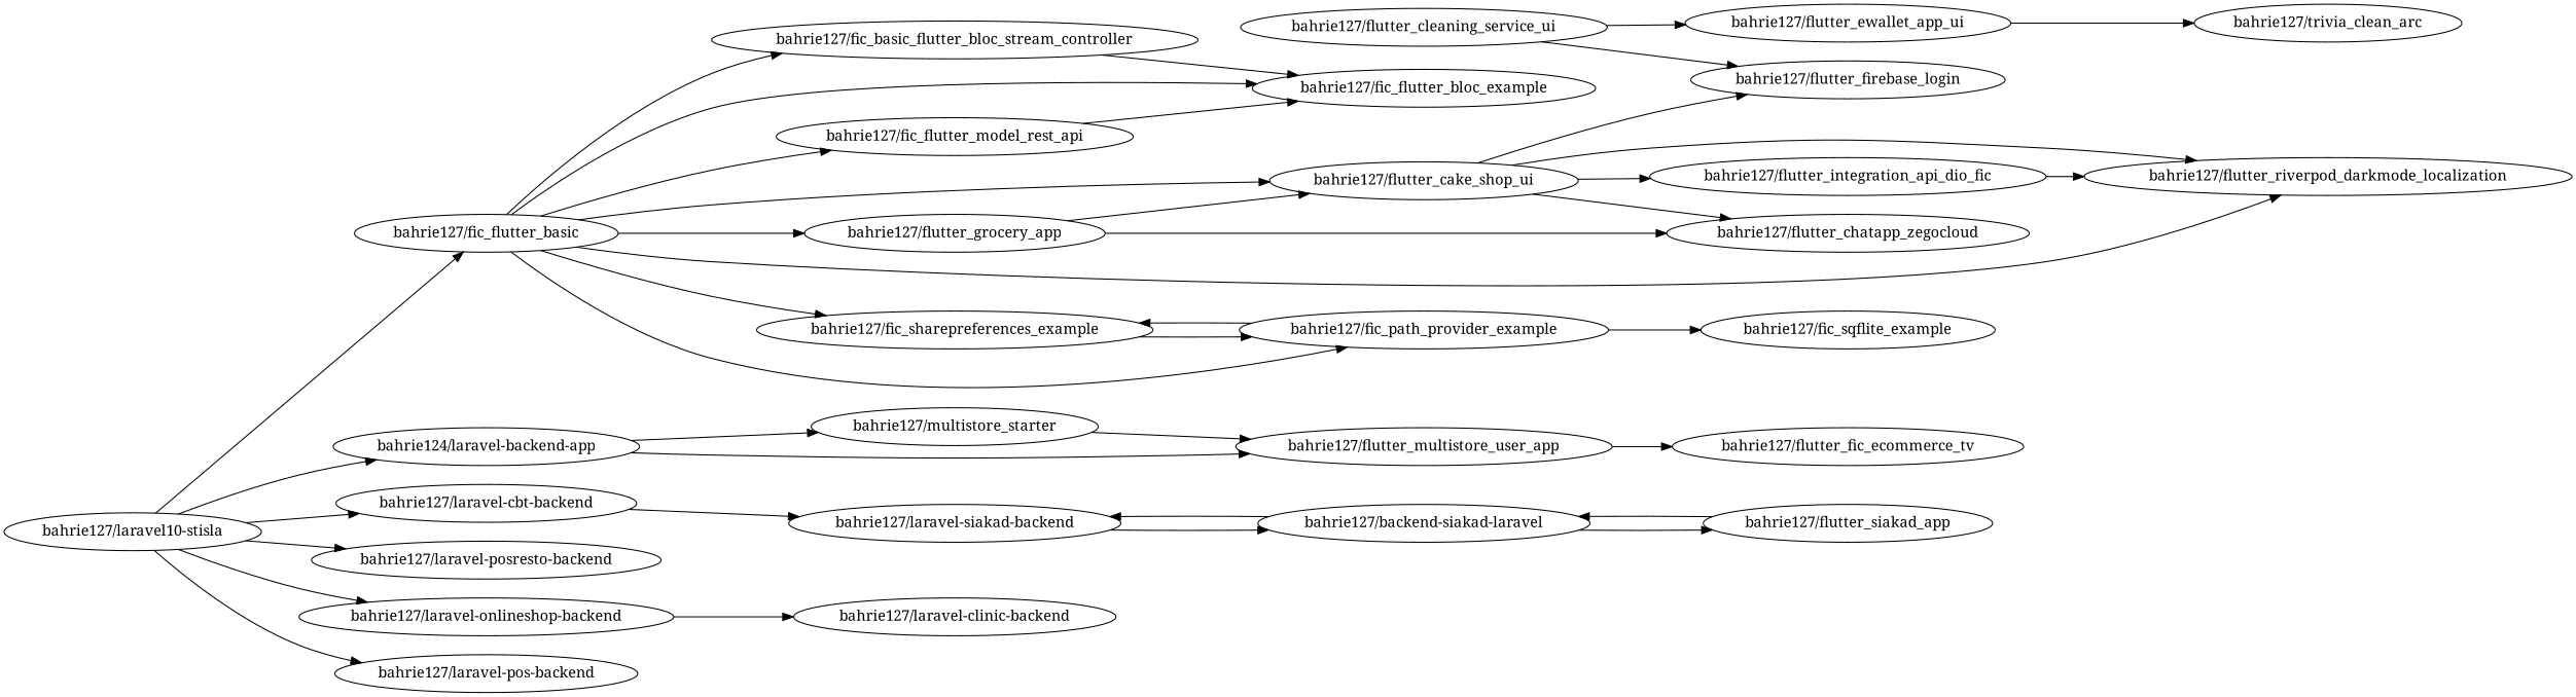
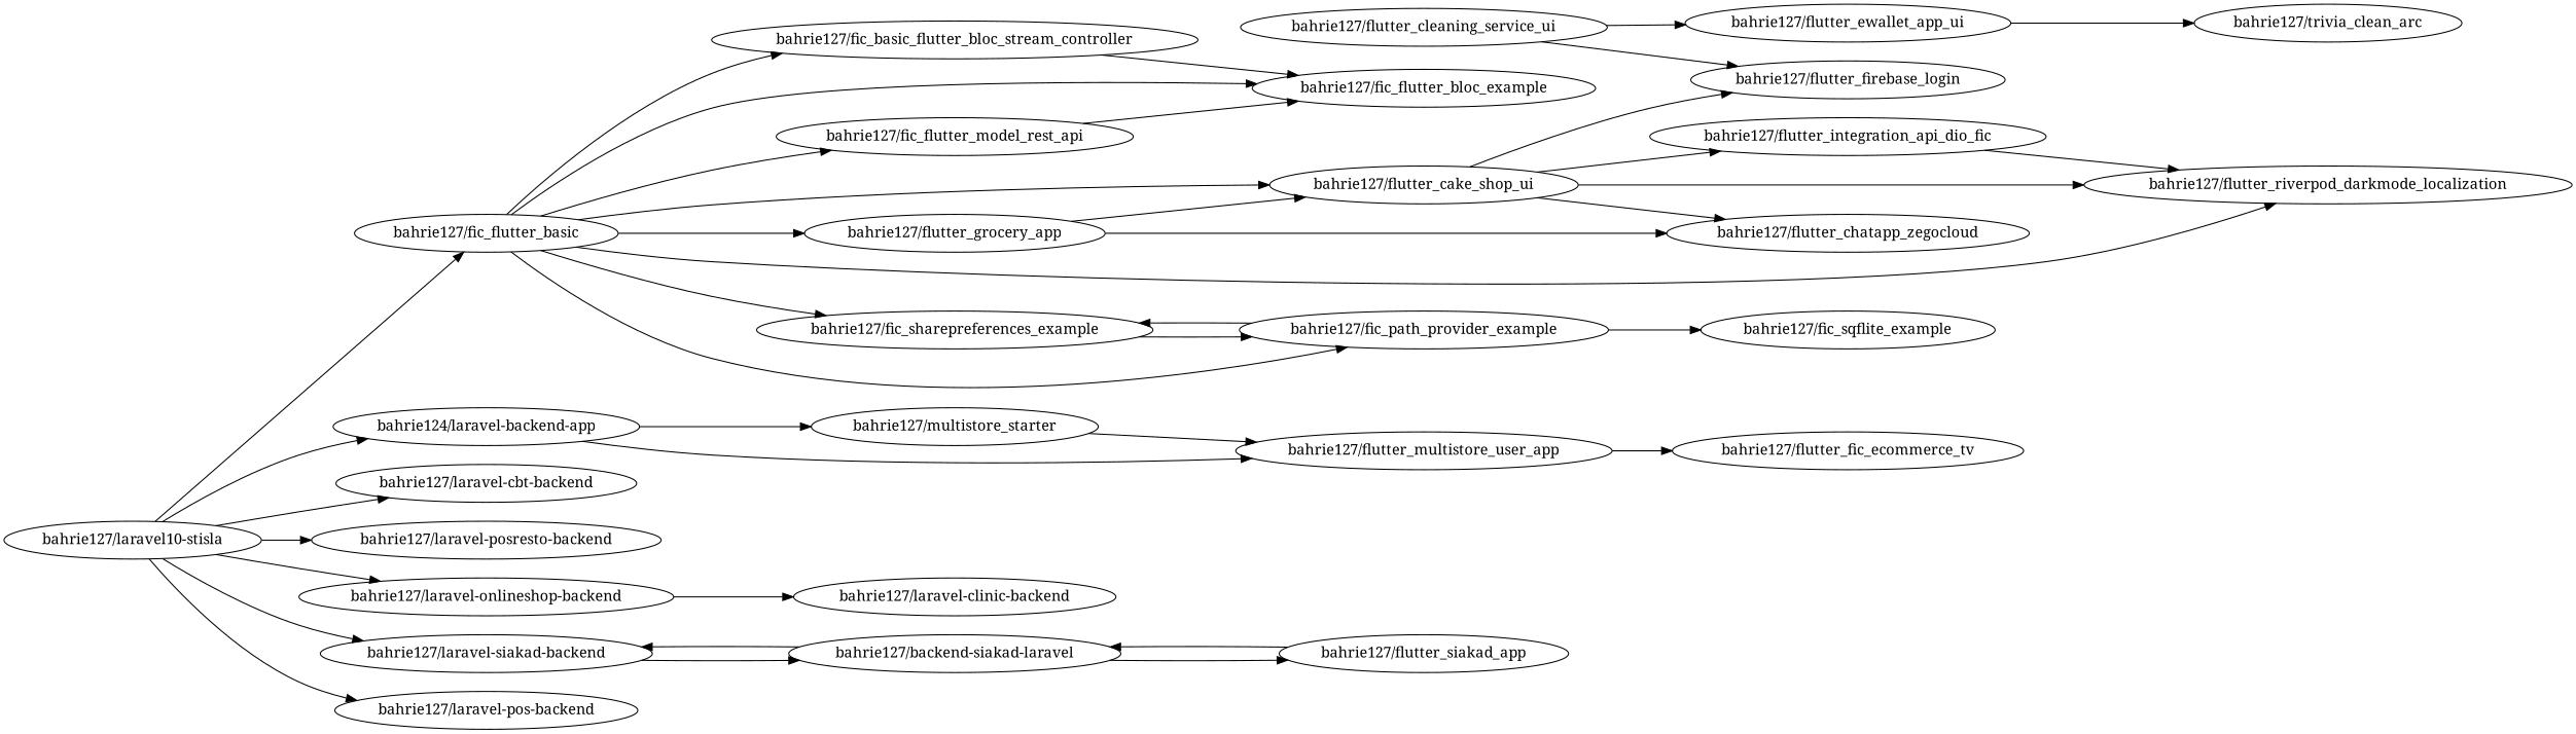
  digraph {
    fontname="Noto Serif"
    rankdir=LR
    node [fontname="Noto Serif"]
    edge [fontname="Noto Serif"]
    "bahrie127/flutter_integration_api_dio_fic" [l="2.253,44.526"]
    "bahrie127/flutter_riverpod_darkmode_localization" [l="2.266,44.512"]
    "bahrie127/fic_flutter_basic" [l="2.277,44.489"]
    "bahrie127/fic_sharepreferences_example" [l="2.27,44.468"]
    "bahrie127/fic_path_provider_example" [l="2.253,44.47"]
    "bahrie127/fic_flutter_model_rest_api" [l="2.297,44.48"]
    "bahrie127/fic_basic_flutter_bloc_stream_controller" [l="2.292,44.506"]
    "bahrie127/flutter_grocery_app" [l="2.242,44.493"]
    "bahrie127/fic_flutter_bloc_example" [l="2.3,44.494"]
    "bahrie127/flutter_cake_shop_ui" [l="2.245,44.51"]
    "bahrie127/fic_sqflite_example" [l="2.236,44.455"]
    "bahrie127/flutter_chatapp_zegocloud" [l="2.224,44.502"]
    "bahrie127/flutter_firebase_login" [l="2.219,44.525"]
    "bahrie127/flutter_cleaning_service_ui" [l="2.201,44.538"]
    "bahrie127/flutter_ewallet_app_ui" [l="2.185,44.55"]
    "bahrie127/trivia_clean_arc" [l="2.171,44.56"]
    n17 [l="2.385,44.485" label="bahrie124/laravel-backend-app"]
    "bahrie127/multistore_starter" [l="2.406,44.481"]
    "bahrie127/flutter_multistore_user_app" [l="2.409,44.492"]
    "bahrie127/flutter_fic_ecommerce_tv" [l="2.428,44.498"]
    "bahrie127/laravel10-stisla" [l="2.343,44.477"]
    "bahrie127/laravel-cbt-backend" [l="2.347,44.455"]
    "bahrie127/laravel-posresto-backend" [l="2.365,44.46"]
    "bahrie127/laravel-onlineshop-backend" [l="2.328,44.453"]
    "bahrie127/laravel-siakad-backend" [l="2.35,44.5"]
    "bahrie127/laravel-pos-backend" [l="2.36,44.489"]
    "bahrie127/laravel-clinic-backend" [l="2.326,44.436"]
    "bahrie127/backend-siakad-laravel" [l="2.358,44.514"]
    "bahrie127/flutter_siakad_app" [l="2.365,44.525"]
    "bahrie127/flutter_integration_api_dio_fic" -> "bahrie127/flutter_riverpod_darkmode_localization"
    "bahrie127/fic_flutter_basic" -> "bahrie127/flutter_riverpod_darkmode_localization"
    "bahrie127/fic_flutter_basic" -> "bahrie127/fic_sharepreferences_example"
    "bahrie127/fic_flutter_basic" -> "bahrie127/fic_path_provider_example"
    "bahrie127/fic_flutter_basic" -> "bahrie127/fic_flutter_model_rest_api"
    "bahrie127/fic_flutter_basic" -> "bahrie127/fic_basic_flutter_bloc_stream_controller"
    "bahrie127/fic_flutter_basic" -> "bahrie127/flutter_grocery_app"
    "bahrie127/fic_flutter_basic" -> "bahrie127/fic_flutter_bloc_example"
    "bahrie127/fic_flutter_basic" -> "bahrie127/flutter_cake_shop_ui"
    "bahrie127/fic_sharepreferences_example" -> "bahrie127/fic_path_provider_example"
    "bahrie127/fic_path_provider_example" -> "bahrie127/fic_sharepreferences_example"
    "bahrie127/fic_path_provider_example" -> "bahrie127/fic_sqflite_example"
    "bahrie127/fic_flutter_model_rest_api" -> "bahrie127/fic_flutter_bloc_example"
    "bahrie127/fic_basic_flutter_bloc_stream_controller" -> "bahrie127/fic_flutter_bloc_example"
    "bahrie127/flutter_grocery_app" -> "bahrie127/flutter_cake_shop_ui"
    "bahrie127/flutter_grocery_app" -> "bahrie127/flutter_chatapp_zegocloud"
    "bahrie127/flutter_cake_shop_ui" -> "bahrie127/flutter_integration_api_dio_fic"
    "bahrie127/flutter_cake_shop_ui" -> "bahrie127/flutter_riverpod_darkmode_localization"
    "bahrie127/flutter_cake_shop_ui" -> "bahrie127/flutter_chatapp_zegocloud"
    "bahrie127/flutter_cake_shop_ui" -> "bahrie127/flutter_firebase_login"
    "bahrie127/flutter_cleaning_service_ui" -> "bahrie127/flutter_firebase_login"
    "bahrie127/flutter_cleaning_service_ui" -> "bahrie127/flutter_ewallet_app_ui"
    "bahrie127/flutter_ewallet_app_ui" -> "bahrie127/trivia_clean_arc"
    n17 -> "bahrie127/multistore_starter"
    n17 -> "bahrie127/flutter_multistore_user_app"
    "bahrie127/multistore_starter" -> "bahrie127/flutter_multistore_user_app"
    "bahrie127/flutter_multistore_user_app" -> "bahrie127/flutter_fic_ecommerce_tv"
    "bahrie127/laravel10-stisla" -> "bahrie127/fic_flutter_basic"
    "bahrie127/laravel10-stisla" -> n17
    "bahrie127/laravel10-stisla" -> "bahrie127/laravel-cbt-backend"
    "bahrie127/laravel10-stisla" -> "bahrie127/laravel-posresto-backend"
    "bahrie127/laravel10-stisla" -> "bahrie127/laravel-onlineshop-backend"
-   "bahrie127/laravel-cbt-backend" -> "bahrie127/laravel-siakad-backend"
+   "bahrie127/laravel10-stisla" -> "bahrie127/laravel-siakad-backend"
    "bahrie127/laravel10-stisla" -> "bahrie127/laravel-pos-backend"
    "bahrie127/laravel-onlineshop-backend" -> "bahrie127/laravel-clinic-backend"
    "bahrie127/laravel-siakad-backend" -> "bahrie127/backend-siakad-laravel"
    "bahrie127/backend-siakad-laravel" -> "bahrie127/laravel-siakad-backend"
    "bahrie127/backend-siakad-laravel" -> "bahrie127/flutter_siakad_app"
    "bahrie127/flutter_siakad_app" -> "bahrie127/backend-siakad-laravel"
  }
